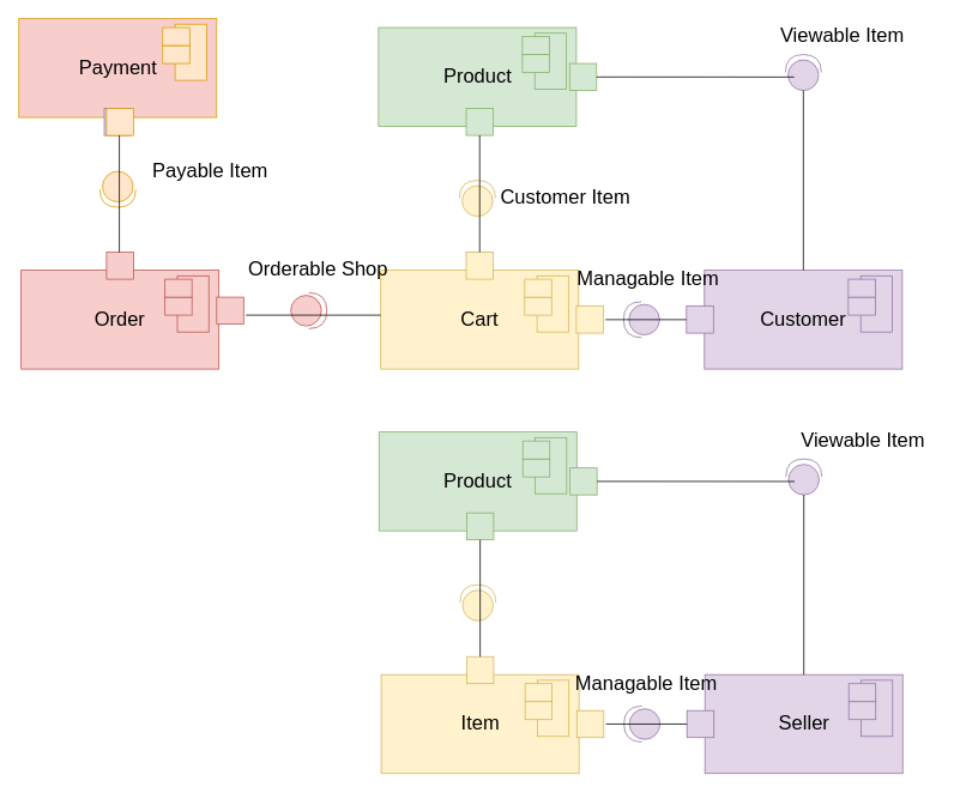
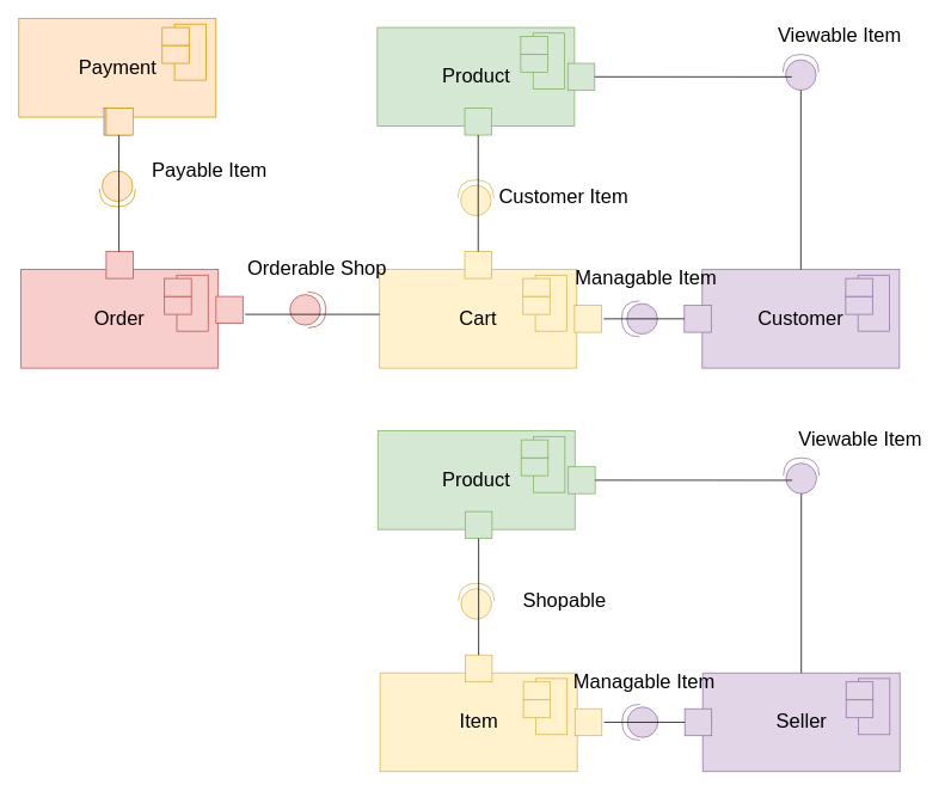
  <mxCell id="0" />
  <mxCell id="1" parent="0" />
  <mxCell id="2" value="Customer" style="rounded=0;whiteSpace=wrap;html=1;fontSize=22;fillColor=#e1d5e7;strokeColor=#9673a6;" vertex="1" parent="1"><mxGeometry x="783" y="300" width="220" height="110" as="geometry" /></mxCell>
  <mxCell id="3" value="" style="whiteSpace=wrap;html=1;aspect=fixed;fontSize=22;fillColor=#e1d5e7;strokeColor=#9673a6;" vertex="1" parent="1"><mxGeometry x="763" y="340" width="30" height="30" as="geometry" /></mxCell>
  <mxCell id="4" value="" style="rounded=0;whiteSpace=wrap;html=1;fontSize=22;rotation=90;fillColor=#e1d5e7;strokeColor=#9673a6;" vertex="1" parent="1"><mxGeometry x="943" y="320" width="62.5" height="35" as="geometry" /></mxCell>
  <mxCell id="5" value="" style="rounded=0;whiteSpace=wrap;html=1;fontSize=22;fillColor=#e1d5e7;strokeColor=#9673a6;" vertex="1" parent="1"><mxGeometry x="943" y="330" width="30" height="20" as="geometry" /></mxCell>
  <mxCell id="6" value="" style="rounded=0;whiteSpace=wrap;html=1;fontSize=22;fillColor=#e1d5e7;strokeColor=#9673a6;" vertex="1" parent="1"><mxGeometry x="943" y="310" width="30" height="20" as="geometry" /></mxCell>
  <mxCell id="7" value="Cart" style="rounded=0;whiteSpace=wrap;html=1;fontSize=22;fillColor=#fff2cc;strokeColor=#d6b656;" vertex="1" parent="1"><mxGeometry x="423" y="300" width="220" height="110" as="geometry" /></mxCell>
  <mxCell id="8" value="" style="whiteSpace=wrap;html=1;aspect=fixed;fontSize=22;fillColor=#fff2cc;strokeColor=#d6b656;" vertex="1" parent="1"><mxGeometry x="640.5" y="340" width="30" height="30" as="geometry" /></mxCell>
  <mxCell id="9" value="" style="rounded=0;whiteSpace=wrap;html=1;fontSize=22;rotation=90;fillColor=#fff2cc;strokeColor=#d6b656;" vertex="1" parent="1"><mxGeometry x="583" y="320" width="62.5" height="35" as="geometry" /></mxCell>
  <mxCell id="10" value="" style="rounded=0;whiteSpace=wrap;html=1;fontSize=22;fillColor=#fff2cc;strokeColor=#d6b656;" vertex="1" parent="1"><mxGeometry x="583" y="330" width="30" height="20" as="geometry" /></mxCell>
  <mxCell id="11" value="" style="rounded=0;whiteSpace=wrap;html=1;fontSize=22;fillColor=#fff2cc;strokeColor=#d6b656;" vertex="1" parent="1"><mxGeometry x="583" y="310" width="30" height="20" as="geometry" /></mxCell>
  <mxCell id="12" value="Product" style="rounded=0;whiteSpace=wrap;html=1;fontSize=22;fillColor=#d5e8d4;strokeColor=#82b366;" vertex="1" parent="1"><mxGeometry x="420.5" y="30" width="220" height="110" as="geometry" /></mxCell>
  <mxCell id="13" value="" style="whiteSpace=wrap;html=1;aspect=fixed;fontSize=22;fillColor=#d5e8d4;strokeColor=#82b366;" vertex="1" parent="1"><mxGeometry x="518" y="120" width="30" height="30" as="geometry" /></mxCell>
  <mxCell id="14" value="" style="rounded=0;whiteSpace=wrap;html=1;fontSize=22;rotation=90;fillColor=#d5e8d4;strokeColor=#82b366;" vertex="1" parent="1"><mxGeometry x="580.5" y="50" width="62.5" height="35" as="geometry" /></mxCell>
  <mxCell id="15" value="" style="rounded=0;whiteSpace=wrap;html=1;fontSize=22;fillColor=#d5e8d4;strokeColor=#82b366;" vertex="1" parent="1"><mxGeometry x="580.5" y="60" width="30" height="20" as="geometry" /></mxCell>
  <mxCell id="16" value="" style="rounded=0;whiteSpace=wrap;html=1;fontSize=22;fillColor=#d5e8d4;strokeColor=#82b366;" vertex="1" parent="1"><mxGeometry x="580.5" y="40" width="30" height="20" as="geometry" /></mxCell>
  <mxCell id="17" value="Order" style="rounded=0;whiteSpace=wrap;html=1;fontSize=22;fillColor=#f8cecc;strokeColor=#b85450;" vertex="1" parent="1"><mxGeometry x="23" y="300" width="220" height="110" as="geometry" /></mxCell>
  <mxCell id="18" value="" style="whiteSpace=wrap;html=1;aspect=fixed;fontSize=22;fillColor=#f8cecc;strokeColor=#b85450;" vertex="1" parent="1"><mxGeometry x="240.5" y="330" width="30" height="30" as="geometry" /></mxCell>
  <mxCell id="19" value="" style="rounded=0;whiteSpace=wrap;html=1;fontSize=22;rotation=90;fillColor=#f8cecc;strokeColor=#b85450;" vertex="1" parent="1"><mxGeometry x="183" y="320" width="62.5" height="35" as="geometry" /></mxCell>
  <mxCell id="20" value="" style="rounded=0;whiteSpace=wrap;html=1;fontSize=22;fillColor=#f8cecc;strokeColor=#b85450;" vertex="1" parent="1"><mxGeometry x="183" y="330" width="30" height="20" as="geometry" /></mxCell>
  <mxCell id="21" value="" style="rounded=0;whiteSpace=wrap;html=1;fontSize=22;fillColor=#f8cecc;strokeColor=#b85450;" vertex="1" parent="1"><mxGeometry x="183" y="310" width="30" height="20" as="geometry" /></mxCell>
- <mxCell id="22" value="Payment" style="rounded=0;whiteSpace=wrap;html=1;fontSize=22;fillColor=#f8cecc;strokeColor=#d79b00;" vertex="1" parent="1"><mxGeometry x="20.5" y="20" width="220" height="110" as="geometry" /></mxCell>
+ <mxCell id="22" value="Payment" style="rounded=0;whiteSpace=wrap;html=1;fontSize=22;fillColor=#ffe6cc;strokeColor=#d79b00;" vertex="1" parent="1"><mxGeometry x="20.5" y="20" width="220" height="110" as="geometry" /></mxCell>
  <mxCell id="23" value="" style="whiteSpace=wrap;html=1;aspect=fixed;fontSize=22;fillColor=#e1d5e7;strokeColor=#9673a6;" vertex="1" parent="1"><mxGeometry x="115.5" y="120" width="30" height="30" as="geometry" /></mxCell>
  <mxCell id="24" value="" style="rounded=0;whiteSpace=wrap;html=1;fontSize=22;rotation=90;fillColor=#ffe6cc;strokeColor=#d79b00;" vertex="1" parent="1"><mxGeometry x="180.5" y="40" width="62.5" height="35" as="geometry" /></mxCell>
  <mxCell id="25" value="" style="rounded=0;whiteSpace=wrap;html=1;fontSize=22;fillColor=#ffe6cc;strokeColor=#d79b00;" vertex="1" parent="1"><mxGeometry x="180.5" y="50" width="30" height="20" as="geometry" /></mxCell>
  <mxCell id="26" value="" style="rounded=0;whiteSpace=wrap;html=1;fontSize=22;fillColor=#ffe6cc;strokeColor=#d79b00;" vertex="1" parent="1"><mxGeometry x="180.5" y="30" width="30" height="20" as="geometry" /></mxCell>
  <mxCell id="27" value="" style="whiteSpace=wrap;html=1;aspect=fixed;fontSize=22;fillColor=#d5e8d4;strokeColor=#82b366;" vertex="1" parent="1"><mxGeometry x="633" y="70" width="30" height="30" as="geometry" /></mxCell>
  <mxCell id="28" value="" style="whiteSpace=wrap;html=1;aspect=fixed;fontSize=22;fillColor=#fff2cc;strokeColor=#d6b656;" vertex="1" parent="1"><mxGeometry x="518" y="280" width="30" height="30" as="geometry" /></mxCell>
  <mxCell id="29" value="" style="whiteSpace=wrap;html=1;aspect=fixed;fontSize=22;fillColor=#f8cecc;strokeColor=#b85450;" vertex="1" parent="1"><mxGeometry x="118" y="280" width="30" height="30" as="geometry" /></mxCell>
  <mxCell id="30" value="" style="whiteSpace=wrap;html=1;aspect=fixed;fontSize=22;fillColor=#ffe6cc;strokeColor=#d79b00;" vertex="1" parent="1"><mxGeometry x="118" y="120" width="30" height="30" as="geometry" /></mxCell>
  <mxCell id="31" value="" style="shape=providedRequiredInterface;html=1;verticalLabelPosition=bottom;sketch=0;fontSize=22;rotation=90;fillColor=#ffe6cc;strokeColor=#d79b00;" vertex="1" parent="1"><mxGeometry x="110.5" y="190" width="40" height="40" as="geometry" /></mxCell>
  <mxCell id="32" value="" style="shape=providedRequiredInterface;html=1;verticalLabelPosition=bottom;sketch=0;fontSize=22;fillColor=#f8cecc;strokeColor=#b85450;" vertex="1" parent="1"><mxGeometry x="323" y="325" width="40" height="40" as="geometry" /></mxCell>
  <mxCell id="33" value="" style="shape=providedRequiredInterface;html=1;verticalLabelPosition=bottom;sketch=0;fontSize=22;rotation=-90;fillColor=#fff2cc;strokeColor=#d6b656;" vertex="1" parent="1"><mxGeometry x="510.5" y="200" width="40" height="40" as="geometry" /></mxCell>
  <mxCell id="34" value="" style="shape=providedRequiredInterface;html=1;verticalLabelPosition=bottom;sketch=0;fontSize=22;rotation=-90;fillColor=#e1d5e7;strokeColor=#9673a6;" vertex="1" parent="1"><mxGeometry x="873" y="60" width="40" height="40" as="geometry" /></mxCell>
  <mxCell id="35" value="" style="shape=providedRequiredInterface;html=1;verticalLabelPosition=bottom;sketch=0;fontSize=22;rotation=-180;fillColor=#e1d5e7;strokeColor=#9673a6;" vertex="1" parent="1"><mxGeometry x="693" y="335" width="40" height="40" as="geometry" /></mxCell>
  <mxCell id="36" value="" style="endArrow=none;html=1;rounded=0;fontSize=22;entryX=0;entryY=0.5;entryDx=0;entryDy=0;" edge="1" parent="1" target="3"><mxGeometry width="50" height="50" relative="1" as="geometry"><mxPoint x="673" y="355" as="sourcePoint" /><mxPoint x="513" y="340" as="targetPoint" /></mxGeometry></mxCell>
  <mxCell id="37" value="" style="endArrow=none;html=1;rounded=0;fontSize=22;exitX=0;exitY=0.5;exitDx=0;exitDy=0;exitPerimeter=0;entryX=0.5;entryY=0;entryDx=0;entryDy=0;" edge="1" parent="1" source="34" target="2"><mxGeometry width="50" height="50" relative="1" as="geometry"><mxPoint x="463" y="390" as="sourcePoint" /><mxPoint x="513" y="340" as="targetPoint" /></mxGeometry></mxCell>
  <mxCell id="38" value="" style="endArrow=none;html=1;rounded=0;fontSize=22;entryX=0.373;entryY=0.246;entryDx=0;entryDy=0;entryPerimeter=0;exitX=1;exitY=0.5;exitDx=0;exitDy=0;" edge="1" parent="1" source="27" target="34"><mxGeometry width="50" height="50" relative="1" as="geometry"><mxPoint x="463" y="390" as="sourcePoint" /><mxPoint x="513" y="340" as="targetPoint" /></mxGeometry></mxCell>
  <mxCell id="39" value="Viewable Item" style="text;html=1;align=center;verticalAlign=middle;resizable=0;points=[];autosize=1;strokeColor=none;fillColor=none;fontSize=22;" vertex="1" parent="1"><mxGeometry x="855.5" y="20" width="160" height="40" as="geometry" /></mxCell>
  <mxCell id="40" value="" style="endArrow=none;html=1;rounded=0;fontSize=22;entryX=0.5;entryY=1;entryDx=0;entryDy=0;exitX=0.5;exitY=0;exitDx=0;exitDy=0;" edge="1" parent="1" source="28" target="13"><mxGeometry width="50" height="50" relative="1" as="geometry"><mxPoint x="463" y="390" as="sourcePoint" /><mxPoint x="513" y="340" as="targetPoint" /></mxGeometry></mxCell>
  <mxCell id="41" value="Customer Item" style="text;html=1;align=center;verticalAlign=middle;resizable=0;points=[];autosize=1;strokeColor=none;fillColor=none;fontSize=22;" vertex="1" parent="1"><mxGeometry x="548" y="200" width="160" height="40" as="geometry" /></mxCell>
  <mxCell id="42" value="" style="endArrow=none;html=1;rounded=0;fontSize=22;" edge="1" parent="1"><mxGeometry width="50" height="50" relative="1" as="geometry"><mxPoint x="273" y="350" as="sourcePoint" /><mxPoint x="423" y="350" as="targetPoint" /></mxGeometry></mxCell>
  <mxCell id="43" value="Orderable Shop" style="text;html=1;align=center;verticalAlign=middle;resizable=0;points=[];autosize=1;strokeColor=none;fillColor=none;fontSize=22;" vertex="1" parent="1"><mxGeometry x="268" y="280" width="170" height="40" as="geometry" /></mxCell>
  <mxCell id="44" value="" style="endArrow=none;html=1;rounded=0;fontSize=22;entryX=0.5;entryY=1;entryDx=0;entryDy=0;exitX=0.5;exitY=0;exitDx=0;exitDy=0;" edge="1" parent="1"><mxGeometry width="50" height="50" relative="1" as="geometry"><mxPoint x="132.23" y="280" as="sourcePoint" /><mxPoint x="132.23" y="150" as="targetPoint" /></mxGeometry></mxCell>
  <mxCell id="45" value="Payable Item" style="text;html=1;align=center;verticalAlign=middle;resizable=0;points=[];autosize=1;strokeColor=none;fillColor=none;fontSize=22;" vertex="1" parent="1"><mxGeometry x="158" y="170" width="150" height="40" as="geometry" /></mxCell>
  <mxCell id="46" value="Seller" style="rounded=0;whiteSpace=wrap;html=1;fontSize=22;fillColor=#e1d5e7;strokeColor=#9673a6;" vertex="1" parent="1"><mxGeometry x="783.5" y="750" width="220" height="110" as="geometry" /></mxCell>
  <mxCell id="47" value="" style="whiteSpace=wrap;html=1;aspect=fixed;fontSize=22;fillColor=#e1d5e7;strokeColor=#9673a6;" vertex="1" parent="1"><mxGeometry x="763.5" y="790" width="30" height="30" as="geometry" /></mxCell>
  <mxCell id="48" value="" style="rounded=0;whiteSpace=wrap;html=1;fontSize=22;rotation=90;fillColor=#e1d5e7;strokeColor=#9673a6;" vertex="1" parent="1"><mxGeometry x="943.5" y="770" width="62.5" height="35" as="geometry" /></mxCell>
  <mxCell id="49" value="" style="rounded=0;whiteSpace=wrap;html=1;fontSize=22;fillColor=#e1d5e7;strokeColor=#9673a6;" vertex="1" parent="1"><mxGeometry x="943.5" y="780" width="30" height="20" as="geometry" /></mxCell>
  <mxCell id="50" value="" style="rounded=0;whiteSpace=wrap;html=1;fontSize=22;fillColor=#e1d5e7;strokeColor=#9673a6;" vertex="1" parent="1"><mxGeometry x="943.5" y="760" width="30" height="20" as="geometry" /></mxCell>
  <mxCell id="51" value="Item" style="rounded=0;whiteSpace=wrap;html=1;fontSize=22;fillColor=#fff2cc;strokeColor=#d6b656;" vertex="1" parent="1"><mxGeometry x="423.5" y="750" width="220" height="110" as="geometry" /></mxCell>
  <mxCell id="52" value="" style="whiteSpace=wrap;html=1;aspect=fixed;fontSize=22;fillColor=#fff2cc;strokeColor=#d6b656;" vertex="1" parent="1"><mxGeometry x="641" y="790" width="30" height="30" as="geometry" /></mxCell>
  <mxCell id="53" value="" style="rounded=0;whiteSpace=wrap;html=1;fontSize=22;rotation=90;fillColor=#fff2cc;strokeColor=#d6b656;" vertex="1" parent="1"><mxGeometry x="583.5" y="770" width="62.5" height="35" as="geometry" /></mxCell>
  <mxCell id="54" value="" style="rounded=0;whiteSpace=wrap;html=1;fontSize=22;fillColor=#fff2cc;strokeColor=#d6b656;" vertex="1" parent="1"><mxGeometry x="583.5" y="780" width="30" height="20" as="geometry" /></mxCell>
  <mxCell id="55" value="" style="rounded=0;whiteSpace=wrap;html=1;fontSize=22;fillColor=#fff2cc;strokeColor=#d6b656;" vertex="1" parent="1"><mxGeometry x="583.5" y="760" width="30" height="20" as="geometry" /></mxCell>
  <mxCell id="56" value="Product" style="rounded=0;whiteSpace=wrap;html=1;fontSize=22;fillColor=#d5e8d4;strokeColor=#82b366;" vertex="1" parent="1"><mxGeometry x="421" y="480" width="220" height="110" as="geometry" /></mxCell>
  <mxCell id="57" value="" style="whiteSpace=wrap;html=1;aspect=fixed;fontSize=22;fillColor=#d5e8d4;strokeColor=#82b366;" vertex="1" parent="1"><mxGeometry x="518.5" y="570" width="30" height="30" as="geometry" /></mxCell>
  <mxCell id="58" value="" style="rounded=0;whiteSpace=wrap;html=1;fontSize=22;rotation=90;fillColor=#d5e8d4;strokeColor=#82b366;" vertex="1" parent="1"><mxGeometry x="581" y="500" width="62.5" height="35" as="geometry" /></mxCell>
  <mxCell id="59" value="" style="rounded=0;whiteSpace=wrap;html=1;fontSize=22;fillColor=#d5e8d4;strokeColor=#82b366;" vertex="1" parent="1"><mxGeometry x="581" y="510" width="30" height="20" as="geometry" /></mxCell>
  <mxCell id="60" value="" style="rounded=0;whiteSpace=wrap;html=1;fontSize=22;fillColor=#d5e8d4;strokeColor=#82b366;" vertex="1" parent="1"><mxGeometry x="581" y="490" width="30" height="20" as="geometry" /></mxCell>
  <mxCell id="61" value="" style="whiteSpace=wrap;html=1;aspect=fixed;fontSize=22;fillColor=#d5e8d4;strokeColor=#82b366;" vertex="1" parent="1"><mxGeometry x="633.5" y="520" width="30" height="30" as="geometry" /></mxCell>
  <mxCell id="62" value="" style="whiteSpace=wrap;html=1;aspect=fixed;fontSize=22;fillColor=#fff2cc;strokeColor=#d6b656;" vertex="1" parent="1"><mxGeometry x="518.5" y="730" width="30" height="30" as="geometry" /></mxCell>
  <mxCell id="63" value="" style="shape=providedRequiredInterface;html=1;verticalLabelPosition=bottom;sketch=0;fontSize=22;rotation=-90;fillColor=#fff2cc;strokeColor=#d6b656;" vertex="1" parent="1"><mxGeometry x="511" y="650" width="40" height="40" as="geometry" /></mxCell>
  <mxCell id="64" value="" style="shape=providedRequiredInterface;html=1;verticalLabelPosition=bottom;sketch=0;fontSize=22;rotation=-90;fillColor=#e1d5e7;strokeColor=#9673a6;" vertex="1" parent="1"><mxGeometry x="873.5" y="510" width="40" height="40" as="geometry" /></mxCell>
  <mxCell id="65" value="" style="shape=providedRequiredInterface;html=1;verticalLabelPosition=bottom;sketch=0;fontSize=22;rotation=-180;fillColor=#e1d5e7;strokeColor=#9673a6;" vertex="1" parent="1"><mxGeometry x="693.5" y="785" width="40" height="40" as="geometry" /></mxCell>
  <mxCell id="66" value="" style="endArrow=none;html=1;rounded=0;fontSize=22;entryX=0;entryY=0.5;entryDx=0;entryDy=0;" edge="1" parent="1" target="47"><mxGeometry width="50" height="50" relative="1" as="geometry"><mxPoint x="673.5" y="805" as="sourcePoint" /><mxPoint x="513.5" y="790" as="targetPoint" /></mxGeometry></mxCell>
  <mxCell id="67" value="" style="endArrow=none;html=1;rounded=0;fontSize=22;exitX=0;exitY=0.5;exitDx=0;exitDy=0;exitPerimeter=0;entryX=0.5;entryY=0;entryDx=0;entryDy=0;" edge="1" parent="1" source="64" target="46"><mxGeometry width="50" height="50" relative="1" as="geometry"><mxPoint x="463.5" y="840" as="sourcePoint" /><mxPoint x="513.5" y="790" as="targetPoint" /></mxGeometry></mxCell>
  <mxCell id="68" value="" style="endArrow=none;html=1;rounded=0;fontSize=22;entryX=0.373;entryY=0.246;entryDx=0;entryDy=0;entryPerimeter=0;exitX=1;exitY=0.5;exitDx=0;exitDy=0;" edge="1" parent="1" source="61" target="64"><mxGeometry width="50" height="50" relative="1" as="geometry"><mxPoint x="463.5" y="840" as="sourcePoint" /><mxPoint x="513.5" y="790" as="targetPoint" /></mxGeometry></mxCell>
  <mxCell id="69" value="Viewable Item" style="text;html=1;align=center;verticalAlign=middle;resizable=0;points=[];autosize=1;strokeColor=none;fillColor=none;fontSize=22;" vertex="1" parent="1"><mxGeometry x="878.5" y="470" width="160" height="40" as="geometry" /></mxCell>
  <mxCell id="70" value="" style="endArrow=none;html=1;rounded=0;fontSize=22;entryX=0.5;entryY=1;entryDx=0;entryDy=0;exitX=0.5;exitY=0;exitDx=0;exitDy=0;" edge="1" parent="1" source="62" target="57"><mxGeometry width="50" height="50" relative="1" as="geometry"><mxPoint x="463.5" y="840" as="sourcePoint" /><mxPoint x="513.5" y="790" as="targetPoint" /></mxGeometry></mxCell>
+ <mxCell id="71" value="Shopable" style="text;html=1;align=center;verticalAlign=middle;resizable=0;points=[];autosize=1;strokeColor=none;fillColor=none;fontSize=22;" vertex="1" parent="1"><mxGeometry x="568.5" y="650" width="120" height="40" as="geometry" /></mxCell>
  <mxCell id="72" value="Managable Item" style="text;html=1;align=center;verticalAlign=middle;resizable=0;points=[];autosize=1;strokeColor=none;fillColor=none;fontSize=22;" vertex="1" parent="1"><mxGeometry x="629.75" y="290" width="180" height="40" as="geometry" /></mxCell>
  <mxCell id="73" value="Managable Item" style="text;html=1;align=center;verticalAlign=middle;resizable=0;points=[];autosize=1;strokeColor=none;fillColor=none;fontSize=22;" vertex="1" parent="1"><mxGeometry x="628" y="740" width="180" height="40" as="geometry" /></mxCell>
